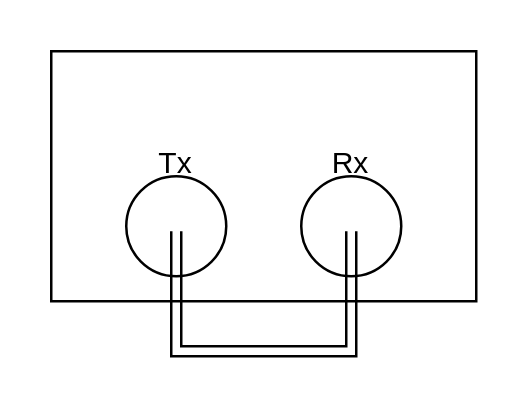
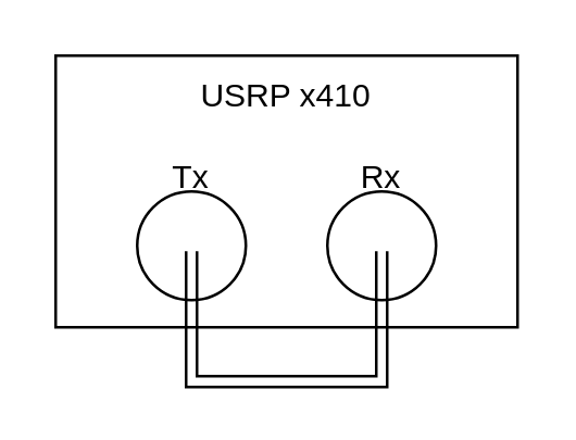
  <mxCell id="0" />
  <mxCell id="1" parent="0" />
  <mxCell id="2" value="" style="rounded=0;whiteSpace=wrap;html=1;" vertex="1" parent="1"><mxGeometry x="20" y="20" width="170" height="100" as="geometry" /></mxCell>
+ <mxCell id="3" value="USRP x410" style="text;html=1;align=center;verticalAlign=middle;whiteSpace=wrap;rounded=0;" vertex="1" parent="1"><mxGeometry x="50" y="20" width="110" height="30" as="geometry" /></mxCell>
  <mxCell id="4" value="" style="ellipse;whiteSpace=wrap;html=1;aspect=fixed;" vertex="1" parent="1"><mxGeometry x="50" y="70" width="40" height="40" as="geometry" /></mxCell>
  <mxCell id="5" value="" style="ellipse;whiteSpace=wrap;html=1;aspect=fixed;" vertex="1" parent="1"><mxGeometry x="120" y="70" width="40" height="40" as="geometry" /></mxCell>
  <mxCell id="6" value="Tx" style="text;html=1;align=center;verticalAlign=middle;whiteSpace=wrap;rounded=0;" vertex="1" parent="1"><mxGeometry x="40" y="50" width="60" height="30" as="geometry" /></mxCell>
  <mxCell id="7" value="Rx" style="text;html=1;align=center;verticalAlign=middle;whiteSpace=wrap;rounded=0;" vertex="1" parent="1"><mxGeometry x="110" y="50" width="60" height="30" as="geometry" /></mxCell>
  <mxCell id="8" value="" style="endArrow=none;html=1;rounded=0;shape=link;" edge="1" parent="1"><mxGeometry width="50" height="50" relative="1" as="geometry"><mxPoint x="140" y="92" as="sourcePoint" /><mxPoint x="70" y="92" as="targetPoint" /><Array as="points"><mxPoint x="140" y="140" /><mxPoint x="70" y="140" /></Array></mxGeometry></mxCell>
